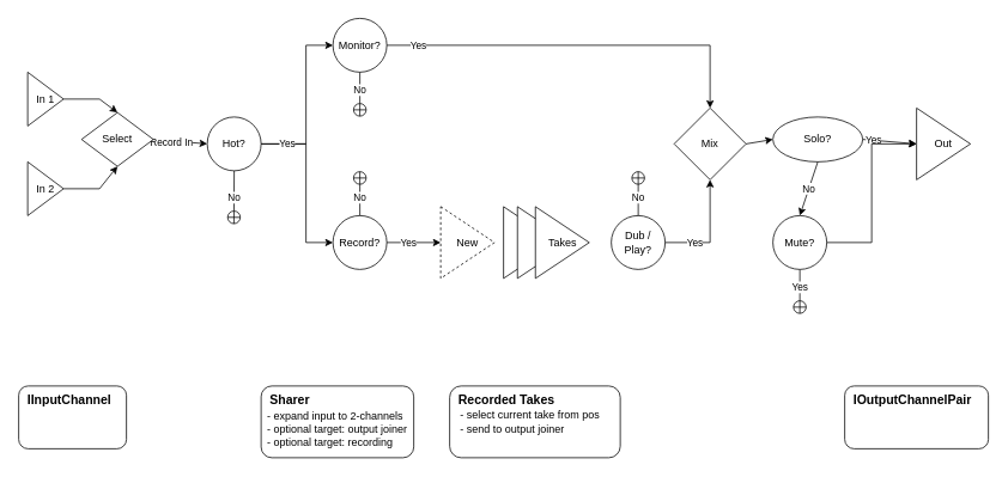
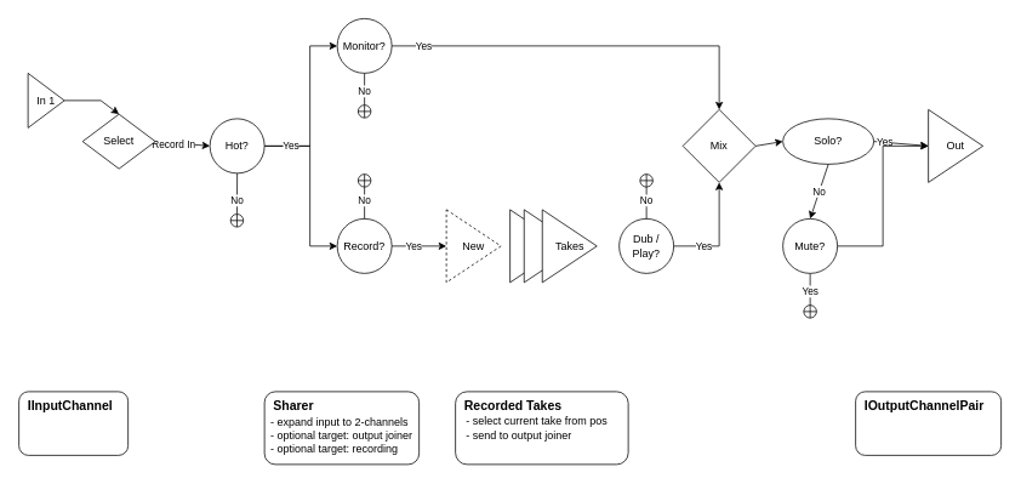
  <mxCell id="0" />
  <mxCell id="1" parent="0" />
  <mxCell id="2" value="In 1" style="triangle;whiteSpace=wrap;html=1;" parent="1" vertex="1"><mxGeometry x="30" y="80" width="40" height="60" as="geometry" /></mxCell>
- <mxCell id="3" value="In 2" style="triangle;whiteSpace=wrap;html=1;" parent="1" vertex="1"><mxGeometry x="30" y="180" width="40" height="60" as="geometry" /></mxCell>
  <mxCell id="4" value="" style="endArrow=classic;html=1;rounded=0;entryX=0;entryY=0.5;entryDx=0;entryDy=0;exitX=1;exitY=0.5;exitDx=0;exitDy=0;" parent="1" source="27" target="19" edge="1"><mxGeometry relative="1" as="geometry"><mxPoint x="160" y="210" as="sourcePoint" /><mxPoint x="230" y="120" as="targetPoint" /></mxGeometry></mxCell>
  <mxCell id="5" value="Record In" style="edgeLabel;resizable=0;html=1;align=center;verticalAlign=middle;" parent="4" connectable="0" vertex="1"><mxGeometry relative="1" as="geometry"><mxPoint x="-10" as="offset" /></mxGeometry></mxCell>
  <mxCell id="6" value="" style="endArrow=classic;html=1;rounded=0;exitX=1;exitY=0.5;exitDx=0;exitDy=0;entryX=0.5;entryY=0;entryDx=0;entryDy=0;" parent="1" source="2" target="27" edge="1"><mxGeometry width="50" height="50" relative="1" as="geometry"><mxPoint x="480" y="460" as="sourcePoint" /><mxPoint x="110" y="130" as="targetPoint" /><Array as="points"><mxPoint x="110" y="110" /></Array></mxGeometry></mxCell>
- <mxCell id="7" value="" style="endArrow=classic;html=1;rounded=0;entryX=0.5;entryY=1;entryDx=0;entryDy=0;exitX=1;exitY=0.5;exitDx=0;exitDy=0;" parent="1" source="3" target="27" edge="1"><mxGeometry width="50" height="50" relative="1" as="geometry"><mxPoint x="50" y="330" as="sourcePoint" /><mxPoint x="110" y="190" as="targetPoint" /><Array as="points"><mxPoint x="110" y="210" /></Array></mxGeometry></mxCell>
  <mxCell id="8" value="Record?" style="ellipse;whiteSpace=wrap;html=1;aspect=fixed;" parent="1" vertex="1"><mxGeometry x="370" y="240" width="60" height="60" as="geometry" /></mxCell>
  <mxCell id="9" value="" style="endArrow=classic;html=1;rounded=0;exitX=1;exitY=0.5;exitDx=0;exitDy=0;entryX=0;entryY=0.5;entryDx=0;entryDy=0;" parent="1" target="8" edge="1"><mxGeometry width="50" height="50" relative="1" as="geometry"><mxPoint x="270" y="160" as="sourcePoint" /><mxPoint x="350" y="210" as="targetPoint" /><Array as="points"><mxPoint x="340" y="160" /><mxPoint x="340" y="270" /></Array></mxGeometry></mxCell>
  <mxCell id="10" value="New" style="triangle;whiteSpace=wrap;html=1;dashed=1;" parent="1" vertex="1"><mxGeometry x="490" y="230" width="60" height="80" as="geometry" /></mxCell>
  <mxCell id="11" value="Yes" style="endArrow=classic;html=1;rounded=0;exitX=1;exitY=0.5;exitDx=0;exitDy=0;entryX=0;entryY=0.5;entryDx=0;entryDy=0;" parent="1" source="8" target="10" edge="1"><mxGeometry x="-0.2" width="50" height="50" relative="1" as="geometry"><mxPoint x="490" y="260" as="sourcePoint" /><mxPoint x="480" y="270" as="targetPoint" /><Array as="points" /><mxPoint as="offset" /></mxGeometry></mxCell>
  <mxCell id="12" value="Yes" style="endArrow=classic;html=1;rounded=0;exitX=1;exitY=0.5;exitDx=0;exitDy=0;entryX=0;entryY=0.5;entryDx=0;entryDy=0;" parent="1" target="22" edge="1"><mxGeometry x="-0.529" width="50" height="50" relative="1" as="geometry"><mxPoint x="270" y="160" as="sourcePoint" /><mxPoint x="490" y="120" as="targetPoint" /><Array as="points"><mxPoint x="340" y="160" /><mxPoint x="340" y="50" /></Array><mxPoint as="offset" /></mxGeometry></mxCell>
  <mxCell id="13" value="Dub / Play?" style="ellipse;whiteSpace=wrap;html=1;aspect=fixed;" parent="1" vertex="1"><mxGeometry x="680" y="240" width="60" height="60" as="geometry" /></mxCell>
  <mxCell id="14" value="" style="group" parent="1" vertex="1" connectable="0"><mxGeometry x="560" y="230" width="95.5" height="80" as="geometry" /></mxCell>
  <mxCell id="15" value="" style="triangle;whiteSpace=wrap;html=1;" parent="14" vertex="1"><mxGeometry width="60" height="80" as="geometry" /></mxCell>
  <mxCell id="16" value="" style="triangle;whiteSpace=wrap;html=1;" parent="14" vertex="1"><mxGeometry x="15.5" width="60" height="80" as="geometry" /></mxCell>
  <mxCell id="17" value="Takes" style="triangle;whiteSpace=wrap;html=1;" parent="14" vertex="1"><mxGeometry x="35.5" width="60" height="80" as="geometry" /></mxCell>
  <mxCell id="18" value="" style="group" parent="1" vertex="1" connectable="0"><mxGeometry x="230" y="130" width="60" height="60" as="geometry" /></mxCell>
  <mxCell id="19" value="Hot?" style="ellipse;whiteSpace=wrap;html=1;aspect=fixed;" parent="18" vertex="1"><mxGeometry width="60" height="60" as="geometry" /></mxCell>
  <mxCell id="20" value="No" style="endArrow=circlePlus;html=1;rounded=0;exitX=0.5;exitY=1;exitDx=0;exitDy=0;entryX=0.083;entryY=0.531;entryDx=0;entryDy=0;entryPerimeter=0;endFill=0;" parent="18" source="19" edge="1"><mxGeometry width="50" height="50" relative="1" as="geometry"><mxPoint x="140" y="190" as="sourcePoint" /><mxPoint x="29.72" y="119.92" as="targetPoint" /></mxGeometry></mxCell>
  <mxCell id="21" value="" style="group" parent="1" vertex="1" connectable="0"><mxGeometry x="370" y="20" width="60" height="60" as="geometry" /></mxCell>
  <mxCell id="22" value="Monitor?" style="ellipse;whiteSpace=wrap;html=1;aspect=fixed;" parent="21" vertex="1"><mxGeometry width="60" height="60" as="geometry" /></mxCell>
  <mxCell id="23" value="No" style="endArrow=circlePlus;html=1;rounded=0;exitX=0.5;exitY=0;exitDx=0;exitDy=0;endFill=0;" parent="1" source="13" edge="1"><mxGeometry x="-0.2" width="50" height="50" relative="1" as="geometry"><mxPoint x="470" y="250" as="sourcePoint" /><mxPoint x="710" y="190" as="targetPoint" /><mxPoint as="offset" /></mxGeometry></mxCell>
  <mxCell id="24" value="No" style="endArrow=circlePlus;html=1;rounded=0;exitX=0.5;exitY=1;exitDx=0;exitDy=0;endFill=0;" parent="1" source="22" edge="1"><mxGeometry x="-0.2" width="50" height="50" relative="1" as="geometry"><mxPoint x="190" y="90" as="sourcePoint" /><mxPoint x="400" y="130" as="targetPoint" /><mxPoint as="offset" /></mxGeometry></mxCell>
  <mxCell id="25" value="No" style="endArrow=circlePlus;html=1;rounded=0;exitX=0.5;exitY=0;exitDx=0;exitDy=0;endFill=0;" parent="1" source="8" edge="1"><mxGeometry x="-0.2" width="50" height="50" relative="1" as="geometry"><mxPoint x="490" y="310" as="sourcePoint" /><mxPoint x="400" y="190" as="targetPoint" /><mxPoint as="offset" /></mxGeometry></mxCell>
  <mxCell id="26" value="Yes" style="endArrow=classic;html=1;rounded=0;exitX=1;exitY=0.5;exitDx=0;exitDy=0;entryX=0.5;entryY=0;entryDx=0;entryDy=0;" parent="1" source="22" target="28" edge="1"><mxGeometry x="-0.837" width="50" height="50" relative="1" as="geometry"><mxPoint x="450" y="310" as="sourcePoint" /><mxPoint x="870" y="70" as="targetPoint" /><Array as="points"><mxPoint x="790" y="50" /></Array><mxPoint as="offset" /></mxGeometry></mxCell>
  <mxCell id="27" value="Select" style="rhombus;whiteSpace=wrap;html=1;" parent="1" vertex="1"><mxGeometry x="90" y="125" width="80" height="60" as="geometry" /></mxCell>
  <mxCell id="28" value="Mix" style="rhombus;whiteSpace=wrap;html=1;" parent="1" vertex="1"><mxGeometry x="750" y="120" width="80" height="80" as="geometry" /></mxCell>
  <mxCell id="29" value="Yes" style="endArrow=classic;html=1;rounded=0;exitX=1;exitY=0.5;exitDx=0;exitDy=0;entryX=0.5;entryY=1;entryDx=0;entryDy=0;" parent="1" source="13" target="28" edge="1"><mxGeometry x="-0.444" width="50" height="50" relative="1" as="geometry"><mxPoint x="860" y="330" as="sourcePoint" /><mxPoint x="910" y="280" as="targetPoint" /><Array as="points"><mxPoint x="790" y="270" /></Array><mxPoint as="offset" /></mxGeometry></mxCell>
  <mxCell id="30" value="Solo?" style="ellipse;whiteSpace=wrap;html=1;aspect=fixed;" parent="1" vertex="1"><mxGeometry x="860" y="130" width="100" height="50" as="geometry" /></mxCell>
  <mxCell id="31" value="" style="endArrow=classic;html=1;rounded=0;exitX=1;exitY=0.5;exitDx=0;exitDy=0;entryX=0;entryY=0.5;entryDx=0;entryDy=0;" parent="1" source="28" target="30" edge="1"><mxGeometry width="50" height="50" relative="1" as="geometry"><mxPoint x="840" y="390" as="sourcePoint" /><mxPoint x="890" y="340" as="targetPoint" /></mxGeometry></mxCell>
  <mxCell id="32" value="No" style="endArrow=classic;html=1;rounded=0;entryX=0.5;entryY=0;entryDx=0;entryDy=0;exitX=0.5;exitY=1;exitDx=0;exitDy=0;" parent="1" source="30" target="37" edge="1"><mxGeometry width="50" height="50" relative="1" as="geometry"><mxPoint x="850" y="400" as="sourcePoint" /><mxPoint x="900" y="350" as="targetPoint" /></mxGeometry></mxCell>
  <mxCell id="33" value="Yes" style="endArrow=classic;html=1;rounded=0;exitX=1;exitY=0.5;exitDx=0;exitDy=0;entryX=0;entryY=0.5;entryDx=0;entryDy=0;" parent="1" source="30" target="34" edge="1"><mxGeometry x="-0.6" width="50" height="50" relative="1" as="geometry"><mxPoint x="830" y="160" as="sourcePoint" /><mxPoint x="840" y="40" as="targetPoint" /><Array as="points" /><mxPoint as="offset" /></mxGeometry></mxCell>
  <mxCell id="34" value="Out" style="triangle;whiteSpace=wrap;html=1;" parent="1" vertex="1"><mxGeometry x="1020" y="120" width="60" height="80" as="geometry" /></mxCell>
  <mxCell id="35" value="" style="endArrow=classic;html=1;rounded=0;exitX=1;exitY=0.5;exitDx=0;exitDy=0;entryX=0;entryY=0.5;entryDx=0;entryDy=0;" parent="1" source="37" target="34" edge="1"><mxGeometry width="50" height="50" relative="1" as="geometry"><mxPoint x="830" y="260" as="sourcePoint" /><mxPoint x="960" y="240" as="targetPoint" /><Array as="points"><mxPoint x="970" y="270" /><mxPoint x="970" y="160" /></Array></mxGeometry></mxCell>
  <mxCell id="36" value="Yes" style="endArrow=circlePlus;html=1;rounded=0;exitX=0.5;exitY=1;exitDx=0;exitDy=0;endFill=0;" parent="1" source="37" edge="1"><mxGeometry x="-0.2" width="50" height="50" relative="1" as="geometry"><mxPoint x="1000" y="430" as="sourcePoint" /><mxPoint x="890" y="350" as="targetPoint" /><mxPoint as="offset" /></mxGeometry></mxCell>
  <mxCell id="37" value="Mute?" style="ellipse;whiteSpace=wrap;html=1;aspect=fixed;" parent="1" vertex="1"><mxGeometry x="860" y="240" width="60" height="60" as="geometry" /></mxCell>
  <mxCell id="38" value="&lt;span style=&quot;font-size: 14px;&quot;&gt;&lt;b&gt;Sharer&lt;/b&gt;&lt;/span&gt;" style="rounded=1;whiteSpace=wrap;html=1;align=left;spacingLeft=8;verticalAlign=top;" vertex="1" parent="1"><mxGeometry x="290" y="430" width="170" height="80" as="geometry" /></mxCell>
  <mxCell id="39" value="&lt;b style=&quot;&quot;&gt;&lt;font style=&quot;font-size: 14px;&quot;&gt;Recorded Takes&lt;/font&gt;&lt;/b&gt;&lt;font style=&quot;&quot;&gt;&lt;br&gt;&lt;/font&gt;" style="rounded=1;whiteSpace=wrap;html=1;fontSize=14;verticalAlign=top;align=left;spacingLeft=8;arcSize=16;" vertex="1" parent="1"><mxGeometry x="500" y="430" width="190" height="80" as="geometry" /></mxCell>
  <mxCell id="40" value="&lt;b&gt;&lt;font style=&quot;font-size: 14px;&quot;&gt;IInputChannel&lt;/font&gt;&lt;/b&gt;" style="rounded=1;whiteSpace=wrap;html=1;fontSize=12;align=left;verticalAlign=top;spacingLeft=8;" vertex="1" parent="1"><mxGeometry x="20" y="430" width="120" height="70" as="geometry" /></mxCell>
  <mxCell id="41" value="&lt;b&gt;&lt;font style=&quot;font-size: 14px;&quot;&gt;IOutputChannelPair&lt;/font&gt;&lt;/b&gt;" style="rounded=1;whiteSpace=wrap;html=1;fontSize=12;align=left;verticalAlign=top;spacingLeft=8;" vertex="1" parent="1"><mxGeometry x="940" y="430" width="160" height="70" as="geometry" /></mxCell>
  <mxCell id="42" value="- expand input to 2-channels&lt;br&gt;- optional target: output joiner&lt;br&gt;- optional target: recording" style="text;html=1;strokeColor=none;fillColor=none;align=left;verticalAlign=middle;whiteSpace=wrap;rounded=0;fontSize=12;" vertex="1" parent="1"><mxGeometry x="295" y="455" width="160" height="45" as="geometry" /></mxCell>
  <mxCell id="43" value="&lt;span style=&quot;&quot;&gt;- select current take from pos&lt;/span&gt;&lt;br style=&quot;border-color: var(--border-color);&quot;&gt;&lt;span style=&quot;&quot;&gt;- send to output joiner&lt;/span&gt;" style="text;html=1;strokeColor=none;fillColor=none;align=left;verticalAlign=middle;whiteSpace=wrap;rounded=0;fontSize=12;" vertex="1" parent="1"><mxGeometry x="509.87" y="455" width="180.13" height="30" as="geometry" /></mxCell>
